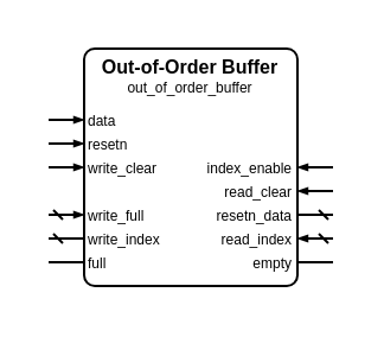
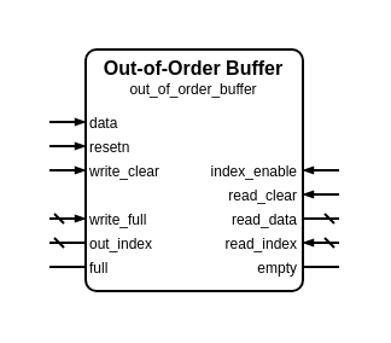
  <mxCell id="0" />
  <mxCell id="1" parent="0" />
  <mxCell id="2" parent="1" value="" vertex="1" connectable="0" style="group;connectable=1;points=[[0,0,0,15,0],[0,0,0,25,0],[0,0,0,15,10],[1,0,0,-15,0],[1,0,0,-25,0],[1,0,0,-15,10],[0,0,0,0,30],[0,0,0,0,40],[0,0,0,0,50],[1,0,0,0,50],[1,0,0,0,60],[0,0,0,0,70],[1,0,0,0,70],[0,0,0,0,80],[1,0,0,0,80],[0,0,0,0,90],[1,0,0,0,90],[0.5,0,0,0,0],[0.5,0,0,0,100]];"><mxGeometry width="120" height="100" as="geometry" x="20" y="20" /></mxCell>
  <mxCell id="3" parent="2" value="" vertex="1" style="rounded=1;arcSize=5;fillColor=none;strokeWidth=1;strokeColor=black;whiteSpace=wrap;html=1;connectable=0;"><mxGeometry x="15" y="0" width="90" height="100" as="geometry" /></mxCell>
  <mxCell id="4" parent="2" value="Out-of-Order Buffer" vertex="1" style="text;html=1;align=center;verticalAlign=middle;whiteSpace=wrap;rounded=0;fontSize=8;fontStyle=1;fontColor=black;connectable=0;"><mxGeometry x="15" y="7" width="90" height="0" as="geometry" /></mxCell>
  <mxCell id="5" parent="2" value="out_of_order_buffer" vertex="1" style="text;html=1;align=center;verticalAlign=middle;whiteSpace=wrap;rounded=0;fontSize=6;fontStyle=0;fontColor=black;connectable=0;"><mxGeometry x="15" y="16" width="90" height="0" as="geometry" /></mxCell>
  <mxCell id="6" parent="2" value="data" vertex="1" style="text;html=1;align=left;verticalAlign=middle;whiteSpace=wrap;rounded=0;fontSize=6;fontStyle=0;fontColor=black;connectable=0;"><mxGeometry x="15" y="30" width="90" height="0" as="geometry" /></mxCell>
  <mxCell id="7" parent="2" value="" edge="1" style="html=1;rounded=1;strokeWidth=1;strokeColor=black;startFill=0;startSize=2;startArrow=none;endFill=1;endSize=2;endArrow=blockThin;sourcePerimeterSpacing=0;"><mxGeometry width="50" height="50" relative="1" as="geometry"><mxPoint x="0" y="30" as="sourcePoint" /><mxPoint x="15" y="30" as="targetPoint" /></mxGeometry></mxCell>
  <mxCell id="8" parent="2" value="resetn" vertex="1" style="text;html=1;align=left;verticalAlign=middle;whiteSpace=wrap;rounded=0;fontSize=6;fontStyle=0;fontColor=black;connectable=0;"><mxGeometry x="15" y="40" width="90" height="0" as="geometry" /></mxCell>
  <mxCell id="9" parent="2" value="" edge="1" style="html=1;rounded=1;strokeWidth=1;strokeColor=black;startFill=0;startSize=2;startArrow=none;endFill=1;endSize=2;endArrow=blockThin;sourcePerimeterSpacing=0;"><mxGeometry width="50" height="50" relative="1" as="geometry"><mxPoint x="0" y="40" as="sourcePoint" /><mxPoint x="15" y="40" as="targetPoint" /></mxGeometry></mxCell>
  <mxCell id="10" parent="2" value="write_clear" vertex="1" style="text;html=1;align=left;verticalAlign=middle;whiteSpace=wrap;rounded=0;fontSize=6;fontStyle=0;fontColor=black;connectable=0;"><mxGeometry x="15" y="50" width="90" height="0" as="geometry" /></mxCell>
  <mxCell id="11" parent="2" value="" edge="1" style="html=1;rounded=1;strokeWidth=1;strokeColor=black;startFill=0;startSize=2;startArrow=none;endFill=1;endSize=2;endArrow=blockThin;sourcePerimeterSpacing=0;"><mxGeometry width="50" height="50" relative="1" as="geometry"><mxPoint x="0" y="50" as="sourcePoint" /><mxPoint x="15" y="50" as="targetPoint" /></mxGeometry></mxCell>
  <mxCell id="12" parent="2" value="index_enable" vertex="1" style="text;html=1;align=right;verticalAlign=middle;whiteSpace=wrap;rounded=0;fontSize=6;fontStyle=0;fontColor=black;connectable=0;"><mxGeometry x="15" y="50" width="90" height="0" as="geometry" /></mxCell>
  <mxCell id="13" parent="2" value="" edge="1" style="html=1;rounded=1;strokeWidth=1;strokeColor=black;startFill=0;startSize=2;startArrow=none;endFill=1;endSize=2;endArrow=blockThin;sourcePerimeterSpacing=0;"><mxGeometry width="50" height="50" relative="1" as="geometry"><mxPoint x="120" y="50" as="sourcePoint" /><mxPoint x="105" y="50" as="targetPoint" /></mxGeometry></mxCell>
  <mxCell id="14" parent="2" value="read_clear" vertex="1" style="text;html=1;align=right;verticalAlign=middle;whiteSpace=wrap;rounded=0;fontSize=6;fontStyle=0;fontColor=black;connectable=0;"><mxGeometry x="15" y="60" width="90" height="0" as="geometry" /></mxCell>
  <mxCell id="15" parent="2" value="" edge="1" style="html=1;rounded=1;strokeWidth=1;strokeColor=black;startFill=0;startSize=2;startArrow=none;endFill=1;endSize=2;endArrow=blockThin;sourcePerimeterSpacing=0;"><mxGeometry width="50" height="50" relative="1" as="geometry"><mxPoint x="120" y="60" as="sourcePoint" /><mxPoint x="105" y="60" as="targetPoint" /></mxGeometry></mxCell>
  <mxCell id="16" parent="2" value="write_full" vertex="1" style="text;html=1;align=left;verticalAlign=middle;whiteSpace=wrap;rounded=0;fontSize=6;fontStyle=0;fontColor=black;connectable=0;"><mxGeometry x="15" y="70" width="90" height="0" as="geometry" /></mxCell>
  <mxCell id="17" parent="2" value="" edge="1" style="html=1;rounded=1;strokeWidth=1;strokeColor=black;startFill=0;startSize=2;startArrow=dash;endFill=1;endSize=2;endArrow=blockThin;sourcePerimeterSpacing=0;"><mxGeometry width="50" height="50" relative="1" as="geometry"><mxPoint x="0" y="70" as="sourcePoint" /><mxPoint x="15" y="70" as="targetPoint" /></mxGeometry></mxCell>
- <mxCell id="18" parent="2" value="resetn_data" vertex="1" style="text;html=1;align=right;verticalAlign=middle;whiteSpace=wrap;rounded=0;fontSize=6;fontStyle=0;fontColor=black;connectable=0;"><mxGeometry x="15" y="70" width="90" height="0" as="geometry" /></mxCell>
+ <mxCell id="18" parent="2" value="read_data" vertex="1" style="text;html=1;align=right;verticalAlign=middle;whiteSpace=wrap;rounded=0;fontSize=6;fontStyle=0;fontColor=black;connectable=0;"><mxGeometry x="15" y="70" width="90" height="0" as="geometry" /></mxCell>
  <mxCell id="19" parent="2" value="" edge="1" style="html=1;rounded=1;strokeWidth=1;strokeColor=black;startFill=0;startSize=2;startArrow=dash;endFill=1;endSize=2;endArrow=none;sourcePerimeterSpacing=0;"><mxGeometry width="50" height="50" relative="1" as="geometry"><mxPoint x="120" y="70" as="sourcePoint" /><mxPoint x="105" y="70" as="targetPoint" /></mxGeometry></mxCell>
- <mxCell id="20" parent="2" value="write_index" vertex="1" style="text;html=1;align=left;verticalAlign=middle;whiteSpace=wrap;rounded=0;fontSize=6;fontStyle=0;fontColor=black;connectable=0;"><mxGeometry x="15" y="80" width="90" height="0" as="geometry" /></mxCell>
+ <mxCell id="20" parent="2" value="out_index" vertex="1" style="text;html=1;align=left;verticalAlign=middle;whiteSpace=wrap;rounded=0;fontSize=6;fontStyle=0;fontColor=black;connectable=0;"><mxGeometry x="15" y="80" width="90" height="0" as="geometry" /></mxCell>
  <mxCell id="21" parent="2" value="" edge="1" style="html=1;rounded=1;strokeWidth=1;strokeColor=black;startFill=0;startSize=2;startArrow=dash;endFill=1;endSize=2;endArrow=none;sourcePerimeterSpacing=0;"><mxGeometry width="50" height="50" relative="1" as="geometry"><mxPoint x="0" y="80" as="sourcePoint" /><mxPoint x="15" y="80" as="targetPoint" /></mxGeometry></mxCell>
  <mxCell id="22" parent="2" value="read_index" vertex="1" style="text;html=1;align=right;verticalAlign=middle;whiteSpace=wrap;rounded=0;fontSize=6;fontStyle=0;fontColor=black;connectable=0;"><mxGeometry x="15" y="80" width="90" height="0" as="geometry" /></mxCell>
  <mxCell id="23" parent="2" value="" edge="1" style="html=1;rounded=1;strokeWidth=1;strokeColor=black;startFill=0;startSize=2;startArrow=dash;endFill=1;endSize=2;endArrow=blockThin;sourcePerimeterSpacing=0;"><mxGeometry width="50" height="50" relative="1" as="geometry"><mxPoint x="120" y="80" as="sourcePoint" /><mxPoint x="105" y="80" as="targetPoint" /></mxGeometry></mxCell>
  <mxCell id="24" parent="2" value="full" vertex="1" style="text;html=1;align=left;verticalAlign=middle;whiteSpace=wrap;rounded=0;fontSize=6;fontStyle=0;fontColor=black;connectable=0;"><mxGeometry x="15" y="90" width="90" height="0" as="geometry" /></mxCell>
  <mxCell id="25" parent="2" value="" edge="1" style="html=1;rounded=1;strokeWidth=1;strokeColor=black;startFill=0;startSize=2;startArrow=none;endFill=1;endSize=2;endArrow=none;sourcePerimeterSpacing=0;"><mxGeometry width="50" height="50" relative="1" as="geometry"><mxPoint x="0" y="90" as="sourcePoint" /><mxPoint x="15" y="90" as="targetPoint" /></mxGeometry></mxCell>
  <mxCell id="26" parent="2" value="empty" vertex="1" style="text;html=1;align=right;verticalAlign=middle;whiteSpace=wrap;rounded=0;fontSize=6;fontStyle=0;fontColor=black;connectable=0;"><mxGeometry x="15" y="90" width="90" height="0" as="geometry" /></mxCell>
  <mxCell id="27" parent="2" value="" edge="1" style="html=1;rounded=1;strokeWidth=1;strokeColor=black;startFill=0;startSize=2;startArrow=none;endFill=1;endSize=2;endArrow=none;sourcePerimeterSpacing=0;"><mxGeometry width="50" height="50" relative="1" as="geometry"><mxPoint x="120" y="90" as="sourcePoint" /><mxPoint x="105" y="90" as="targetPoint" /></mxGeometry></mxCell>
